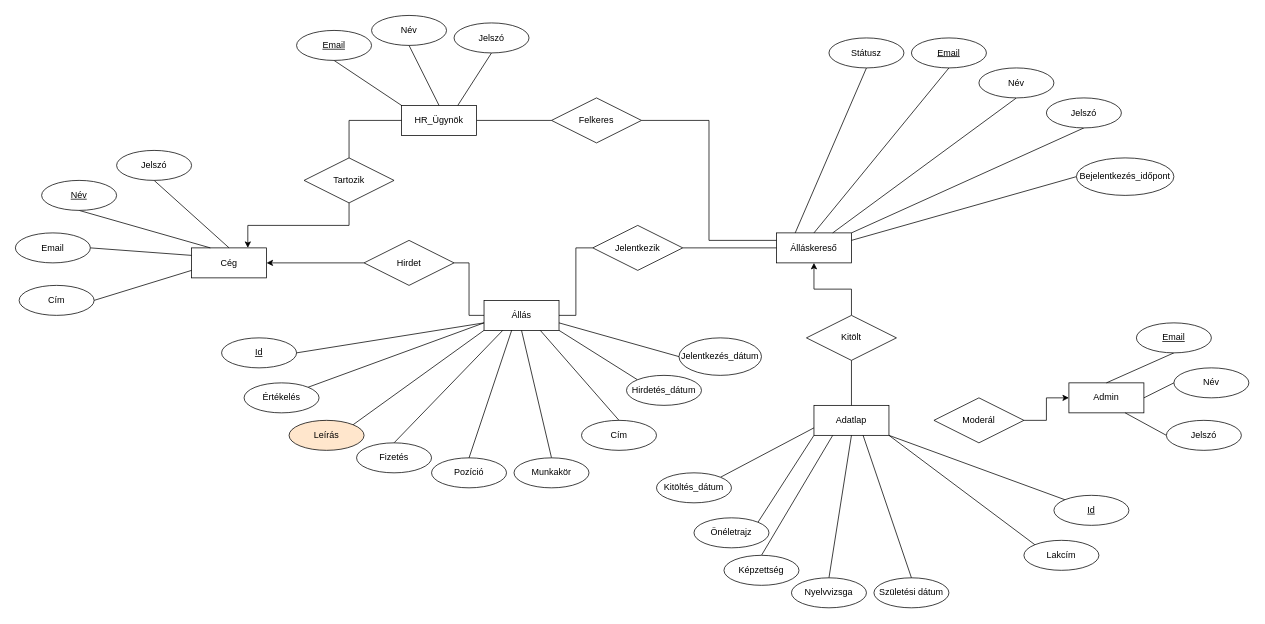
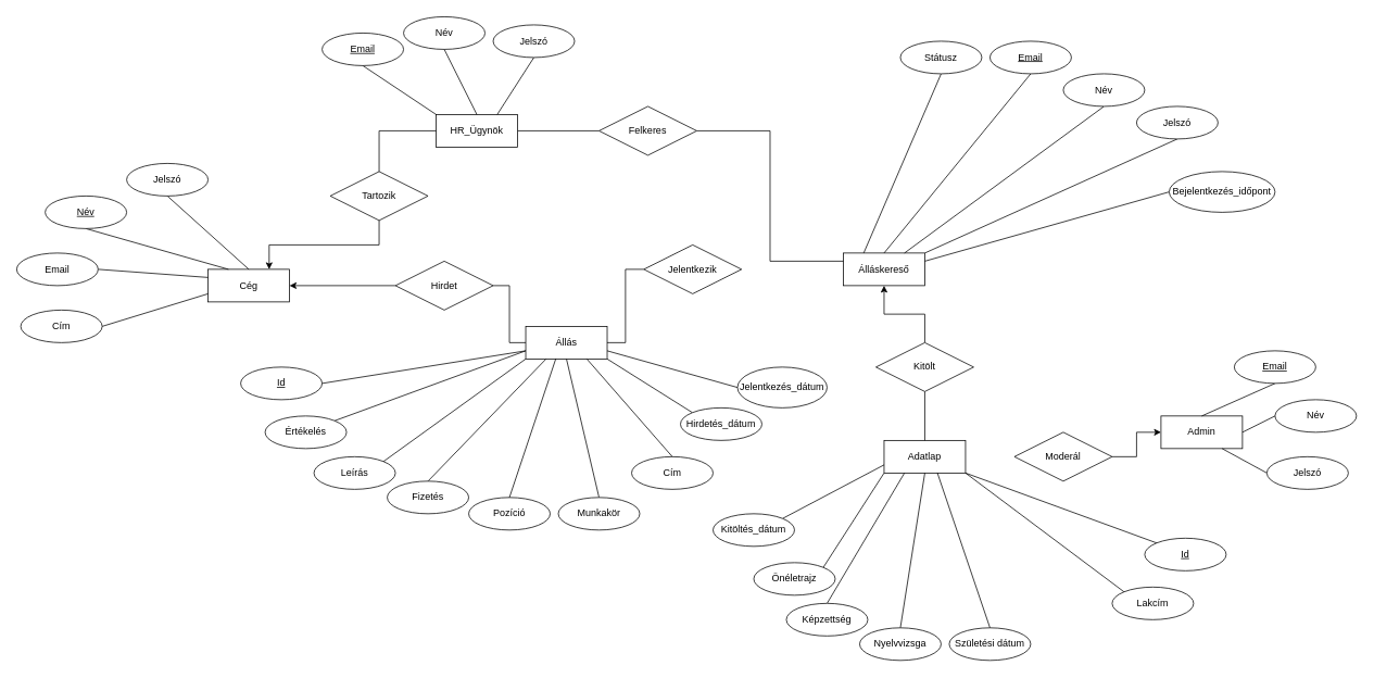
  <mxCell id="0" />
  <mxCell id="1" parent="0" />
  <mxCell id="2" value="Álláskereső" style="whiteSpace=wrap;html=1;align=center;" parent="1" vertex="1"><mxGeometry x="1035" y="310" width="100" height="40" as="geometry" /></mxCell>
  <mxCell id="3" value="Cég" style="whiteSpace=wrap;html=1;align=center;" parent="1" vertex="1"><mxGeometry x="255" y="330" width="100" height="40" as="geometry" /></mxCell>
  <mxCell id="4" value="Állás" style="whiteSpace=wrap;html=1;align=center;" parent="1" vertex="1"><mxGeometry x="645" y="400" width="100" height="40" as="geometry" /></mxCell>
  <mxCell id="5" value="Adatlap" style="whiteSpace=wrap;html=1;align=center;" parent="1" vertex="1"><mxGeometry x="1085" y="540" width="100" height="40" as="geometry" /></mxCell>
  <mxCell id="6" value="Admin" style="whiteSpace=wrap;html=1;align=center;" parent="1" vertex="1"><mxGeometry x="1425" y="510" width="100" height="40" as="geometry" /></mxCell>
  <mxCell id="7" style="edgeStyle=orthogonalEdgeStyle;rounded=0;orthogonalLoop=1;jettySize=auto;html=1;exitX=0.5;exitY=1;exitDx=0;exitDy=0;entryX=0.5;entryY=0;entryDx=0;entryDy=0;endArrow=none;endFill=0;" parent="1" source="9" target="5" edge="1"><mxGeometry relative="1" as="geometry" /></mxCell>
  <mxCell id="8" style="edgeStyle=orthogonalEdgeStyle;rounded=0;orthogonalLoop=1;jettySize=auto;html=1;exitX=0.5;exitY=0;exitDx=0;exitDy=0;entryX=0.5;entryY=1;entryDx=0;entryDy=0;" edge="1" parent="1" source="9" target="2"><mxGeometry relative="1" as="geometry" /></mxCell>
  <mxCell id="9" value="Kitölt" style="shape=rhombus;perimeter=rhombusPerimeter;whiteSpace=wrap;html=1;align=center;" parent="1" vertex="1"><mxGeometry x="1075" y="420" width="120" height="60" as="geometry" /></mxCell>
  <mxCell id="10" style="edgeStyle=orthogonalEdgeStyle;rounded=0;orthogonalLoop=1;jettySize=auto;html=1;exitX=1;exitY=0.5;exitDx=0;exitDy=0;entryX=0;entryY=0.5;entryDx=0;entryDy=0;" parent="1" source="11" target="6" edge="1"><mxGeometry relative="1" as="geometry" /></mxCell>
  <mxCell id="11" value="Moderál" style="shape=rhombus;perimeter=rhombusPerimeter;whiteSpace=wrap;html=1;align=center;" parent="1" vertex="1"><mxGeometry x="1245" y="530" width="120" height="60" as="geometry" /></mxCell>
  <mxCell id="12" style="edgeStyle=orthogonalEdgeStyle;rounded=0;orthogonalLoop=1;jettySize=auto;html=1;exitX=0;exitY=0.5;exitDx=0;exitDy=0;entryX=1;entryY=0.5;entryDx=0;entryDy=0;" parent="1" source="14" target="3" edge="1"><mxGeometry relative="1" as="geometry" /></mxCell>
  <mxCell id="13" style="edgeStyle=orthogonalEdgeStyle;rounded=0;orthogonalLoop=1;jettySize=auto;html=1;exitX=1;exitY=0.5;exitDx=0;exitDy=0;entryX=0;entryY=0.5;entryDx=0;entryDy=0;endArrow=none;endFill=0;" parent="1" source="14" target="4" edge="1"><mxGeometry relative="1" as="geometry" /></mxCell>
  <mxCell id="14" value="Hirdet" style="shape=rhombus;perimeter=rhombusPerimeter;whiteSpace=wrap;html=1;align=center;" parent="1" vertex="1"><mxGeometry x="485" y="320" width="120" height="60" as="geometry" /></mxCell>
  <mxCell id="15" style="edgeStyle=orthogonalEdgeStyle;rounded=0;orthogonalLoop=1;jettySize=auto;html=1;exitX=0;exitY=0.5;exitDx=0;exitDy=0;entryX=1;entryY=0.5;entryDx=0;entryDy=0;endArrow=none;endFill=0;" parent="1" source="17" target="4" edge="1"><mxGeometry relative="1" as="geometry" /></mxCell>
- <mxCell id="16" style="edgeStyle=orthogonalEdgeStyle;rounded=0;orthogonalLoop=1;jettySize=auto;html=1;exitX=1;exitY=0.5;exitDx=0;exitDy=0;entryX=0;entryY=0.5;entryDx=0;entryDy=0;endArrow=none;endFill=0;" parent="1" source="17" target="2" edge="1"><mxGeometry relative="1" as="geometry" /></mxCell>
  <mxCell id="17" value="Jelentkezik" style="shape=rhombus;perimeter=rhombusPerimeter;whiteSpace=wrap;html=1;align=center;" parent="1" vertex="1"><mxGeometry x="790" y="300" width="120" height="60" as="geometry" /></mxCell>
  <mxCell id="18" style="rounded=0;orthogonalLoop=1;jettySize=auto;html=1;exitX=0.5;exitY=1;exitDx=0;exitDy=0;entryX=0.75;entryY=0;entryDx=0;entryDy=0;endArrow=none;endFill=0;" parent="1" source="19" target="2" edge="1"><mxGeometry relative="1" as="geometry" /></mxCell>
  <mxCell id="19" value="Név" style="ellipse;whiteSpace=wrap;html=1;align=center;" parent="1" vertex="1"><mxGeometry x="1305" y="90" width="100" height="40" as="geometry" /></mxCell>
  <mxCell id="20" style="rounded=0;orthogonalLoop=1;jettySize=auto;html=1;exitX=0.5;exitY=1;exitDx=0;exitDy=0;entryX=0.5;entryY=0;entryDx=0;entryDy=0;endArrow=none;endFill=0;" parent="1" source="21" target="2" edge="1"><mxGeometry relative="1" as="geometry" /></mxCell>
  <mxCell id="21" value="&lt;u&gt;Email&lt;/u&gt;" style="ellipse;whiteSpace=wrap;html=1;align=center;" parent="1" vertex="1"><mxGeometry x="1215" y="50" width="100" height="40" as="geometry" /></mxCell>
  <mxCell id="22" style="rounded=0;orthogonalLoop=1;jettySize=auto;html=1;exitX=0.5;exitY=1;exitDx=0;exitDy=0;entryX=1;entryY=0;entryDx=0;entryDy=0;endArrow=none;endFill=0;" parent="1" source="23" target="2" edge="1"><mxGeometry relative="1" as="geometry" /></mxCell>
  <mxCell id="23" value="Jelszó" style="ellipse;whiteSpace=wrap;html=1;align=center;" parent="1" vertex="1"><mxGeometry x="1395" y="130" width="100" height="40" as="geometry" /></mxCell>
  <mxCell id="24" style="rounded=0;orthogonalLoop=1;jettySize=auto;html=1;exitX=0;exitY=0;exitDx=0;exitDy=0;entryX=1;entryY=1;entryDx=0;entryDy=0;endArrow=none;endFill=0;" parent="1" source="25" target="5" edge="1"><mxGeometry relative="1" as="geometry" /></mxCell>
  <mxCell id="25" value="Lakcím" style="ellipse;whiteSpace=wrap;html=1;align=center;" parent="1" vertex="1"><mxGeometry x="1365" y="720" width="100" height="40" as="geometry" /></mxCell>
  <mxCell id="26" style="rounded=0;orthogonalLoop=1;jettySize=auto;html=1;exitX=0.5;exitY=1;exitDx=0;exitDy=0;entryX=0.25;entryY=0;entryDx=0;entryDy=0;endArrow=none;endFill=0;" parent="1" source="27" target="3" edge="1"><mxGeometry relative="1" as="geometry" /></mxCell>
  <mxCell id="27" value="&lt;u&gt;Név&lt;/u&gt;" style="ellipse;whiteSpace=wrap;html=1;align=center;" parent="1" vertex="1"><mxGeometry x="55" y="240" width="100" height="40" as="geometry" /></mxCell>
  <mxCell id="28" style="rounded=0;orthogonalLoop=1;jettySize=auto;html=1;exitX=1;exitY=0.5;exitDx=0;exitDy=0;entryX=0;entryY=0.25;entryDx=0;entryDy=0;endArrow=none;endFill=0;" parent="1" source="29" target="3" edge="1"><mxGeometry relative="1" as="geometry" /></mxCell>
  <mxCell id="29" value="Email" style="ellipse;whiteSpace=wrap;html=1;align=center;" parent="1" vertex="1"><mxGeometry x="20" y="310" width="100" height="40" as="geometry" /></mxCell>
  <mxCell id="30" style="rounded=0;orthogonalLoop=1;jettySize=auto;html=1;exitX=0.5;exitY=1;exitDx=0;exitDy=0;entryX=0.5;entryY=0;entryDx=0;entryDy=0;endArrow=none;endFill=0;" parent="1" source="31" target="3" edge="1"><mxGeometry relative="1" as="geometry" /></mxCell>
  <mxCell id="31" value="Jelszó" style="ellipse;whiteSpace=wrap;html=1;align=center;" parent="1" vertex="1"><mxGeometry x="155" y="200" width="100" height="40" as="geometry" /></mxCell>
  <mxCell id="32" style="rounded=0;orthogonalLoop=1;jettySize=auto;html=1;exitX=0.5;exitY=0;exitDx=0;exitDy=0;entryX=0.25;entryY=1;entryDx=0;entryDy=0;endArrow=none;endFill=0;" parent="1" source="33" target="5" edge="1"><mxGeometry relative="1" as="geometry" /></mxCell>
  <mxCell id="33" value="Képzettség" style="ellipse;whiteSpace=wrap;html=1;align=center;" parent="1" vertex="1"><mxGeometry x="965" y="740" width="100" height="40" as="geometry" /></mxCell>
  <mxCell id="34" style="rounded=0;orthogonalLoop=1;jettySize=auto;html=1;exitX=0.5;exitY=0;exitDx=0;exitDy=0;entryX=0.5;entryY=1;entryDx=0;entryDy=0;endArrow=none;endFill=0;" parent="1" source="35" target="4" edge="1"><mxGeometry relative="1" as="geometry" /></mxCell>
  <mxCell id="35" value="Munkakör" style="ellipse;whiteSpace=wrap;html=1;align=center;" parent="1" vertex="1"><mxGeometry x="685" y="610" width="100" height="40" as="geometry" /></mxCell>
  <mxCell id="36" style="rounded=0;orthogonalLoop=1;jettySize=auto;html=1;exitX=0.5;exitY=0;exitDx=0;exitDy=0;entryX=0.25;entryY=1;entryDx=0;entryDy=0;endArrow=none;endFill=0;" parent="1" source="37" target="4" edge="1"><mxGeometry relative="1" as="geometry" /></mxCell>
  <mxCell id="37" value="Fizetés" style="ellipse;whiteSpace=wrap;html=1;align=center;" parent="1" vertex="1"><mxGeometry x="475" y="590" width="100" height="40" as="geometry" /></mxCell>
  <mxCell id="38" style="rounded=0;orthogonalLoop=1;jettySize=auto;html=1;exitX=0;exitY=0.5;exitDx=0;exitDy=0;entryX=1;entryY=0.5;entryDx=0;entryDy=0;endArrow=none;endFill=0;" parent="1" source="39" target="6" edge="1"><mxGeometry relative="1" as="geometry" /></mxCell>
  <mxCell id="39" value="Név" style="ellipse;whiteSpace=wrap;html=1;align=center;" parent="1" vertex="1"><mxGeometry x="1565" y="490" width="100" height="40" as="geometry" /></mxCell>
  <mxCell id="40" style="rounded=0;orthogonalLoop=1;jettySize=auto;html=1;exitX=0.5;exitY=1;exitDx=0;exitDy=0;entryX=0.5;entryY=0;entryDx=0;entryDy=0;endArrow=none;endFill=0;" parent="1" source="41" target="6" edge="1"><mxGeometry relative="1" as="geometry" /></mxCell>
  <mxCell id="41" value="&lt;u&gt;Email&lt;/u&gt;" style="ellipse;whiteSpace=wrap;html=1;align=center;" parent="1" vertex="1"><mxGeometry x="1515" y="430" width="100" height="40" as="geometry" /></mxCell>
  <mxCell id="42" style="rounded=0;orthogonalLoop=1;jettySize=auto;html=1;exitX=0;exitY=0.5;exitDx=0;exitDy=0;entryX=0.75;entryY=1;entryDx=0;entryDy=0;endArrow=none;endFill=0;" parent="1" source="43" target="6" edge="1"><mxGeometry relative="1" as="geometry" /></mxCell>
  <mxCell id="43" value="Jelszó" style="ellipse;whiteSpace=wrap;html=1;align=center;" parent="1" vertex="1"><mxGeometry x="1555" y="560" width="100" height="40" as="geometry" /></mxCell>
  <mxCell id="44" style="rounded=0;orthogonalLoop=1;jettySize=auto;html=1;exitX=0;exitY=0.5;exitDx=0;exitDy=0;entryX=1;entryY=0.25;entryDx=0;entryDy=0;endArrow=none;endFill=0;" parent="1" source="45" target="2" edge="1"><mxGeometry relative="1" as="geometry" /></mxCell>
  <mxCell id="45" value="Bejelentkezés_időpont" style="ellipse;whiteSpace=wrap;html=1;align=center;" parent="1" vertex="1"><mxGeometry x="1435" y="210" width="130" height="50" as="geometry" /></mxCell>
  <mxCell id="46" style="rounded=0;orthogonalLoop=1;jettySize=auto;html=1;exitX=0.5;exitY=1;exitDx=0;exitDy=0;entryX=0.25;entryY=0;entryDx=0;entryDy=0;endArrow=none;endFill=0;" parent="1" source="47" target="2" edge="1"><mxGeometry relative="1" as="geometry" /></mxCell>
  <mxCell id="47" value="Státusz" style="ellipse;whiteSpace=wrap;html=1;align=center;" parent="1" vertex="1"><mxGeometry x="1105" y="50" width="100" height="40" as="geometry" /></mxCell>
  <mxCell id="48" style="rounded=0;orthogonalLoop=1;jettySize=auto;html=1;exitX=0.5;exitY=0;exitDx=0;exitDy=0;entryX=0.75;entryY=1;entryDx=0;entryDy=0;endArrow=none;endFill=0;" parent="1" source="49" target="4" edge="1"><mxGeometry relative="1" as="geometry" /></mxCell>
  <mxCell id="49" value="Cím" style="ellipse;whiteSpace=wrap;html=1;align=center;" parent="1" vertex="1"><mxGeometry x="775" y="560" width="100" height="40" as="geometry" /></mxCell>
  <mxCell id="50" style="rounded=0;orthogonalLoop=1;jettySize=auto;html=1;exitX=1;exitY=0;exitDx=0;exitDy=0;entryX=0;entryY=1;entryDx=0;entryDy=0;endArrow=none;endFill=0;" parent="1" source="51" target="4" edge="1"><mxGeometry relative="1" as="geometry" /></mxCell>
- <mxCell id="51" value="Leírás" style="ellipse;whiteSpace=wrap;html=1;align=center;fillColor=#ffe6cc;" parent="1" vertex="1"><mxGeometry x="385" y="560" width="100" height="40" as="geometry" /></mxCell>
+ <mxCell id="51" value="Leírás" style="ellipse;whiteSpace=wrap;html=1;align=center;" parent="1" vertex="1"><mxGeometry x="385" y="560" width="100" height="40" as="geometry" /></mxCell>
  <mxCell id="52" style="rounded=0;orthogonalLoop=1;jettySize=auto;html=1;exitX=1;exitY=0;exitDx=0;exitDy=0;entryX=0;entryY=1;entryDx=0;entryDy=0;endArrow=none;endFill=0;" parent="1" source="53" target="5" edge="1"><mxGeometry relative="1" as="geometry" /></mxCell>
  <mxCell id="53" value="Önéletrajz" style="ellipse;whiteSpace=wrap;html=1;align=center;" parent="1" vertex="1"><mxGeometry x="925" y="690" width="100" height="40" as="geometry" /></mxCell>
  <mxCell id="54" style="edgeStyle=orthogonalEdgeStyle;rounded=0;orthogonalLoop=1;jettySize=auto;html=1;exitX=1;exitY=0.5;exitDx=0;exitDy=0;entryX=0;entryY=0.5;entryDx=0;entryDy=0;endArrow=none;endFill=0;" parent="1" source="55" target="60" edge="1"><mxGeometry relative="1" as="geometry" /></mxCell>
  <mxCell id="55" value="HR_Ügynök" style="whiteSpace=wrap;html=1;align=center;" parent="1" vertex="1"><mxGeometry x="535" y="140" width="100" height="40" as="geometry" /></mxCell>
  <mxCell id="56" style="edgeStyle=orthogonalEdgeStyle;rounded=0;orthogonalLoop=1;jettySize=auto;html=1;exitX=0.5;exitY=1;exitDx=0;exitDy=0;entryX=0.75;entryY=0;entryDx=0;entryDy=0;" parent="1" source="58" target="3" edge="1"><mxGeometry relative="1" as="geometry" /></mxCell>
  <mxCell id="57" style="edgeStyle=orthogonalEdgeStyle;rounded=0;orthogonalLoop=1;jettySize=auto;html=1;exitX=0.5;exitY=0;exitDx=0;exitDy=0;entryX=0;entryY=0.5;entryDx=0;entryDy=0;endArrow=none;endFill=0;" parent="1" source="58" target="55" edge="1"><mxGeometry relative="1" as="geometry" /></mxCell>
  <mxCell id="58" value="Tartozik" style="shape=rhombus;perimeter=rhombusPerimeter;whiteSpace=wrap;html=1;align=center;" parent="1" vertex="1"><mxGeometry x="405" y="210" width="120" height="60" as="geometry" /></mxCell>
  <mxCell id="59" style="edgeStyle=orthogonalEdgeStyle;rounded=0;orthogonalLoop=1;jettySize=auto;html=1;exitX=1;exitY=0.5;exitDx=0;exitDy=0;entryX=0;entryY=0.25;entryDx=0;entryDy=0;endArrow=none;endFill=0;" parent="1" source="60" target="2" edge="1"><mxGeometry relative="1" as="geometry" /></mxCell>
  <mxCell id="60" value="Felkeres" style="shape=rhombus;perimeter=rhombusPerimeter;whiteSpace=wrap;html=1;align=center;" parent="1" vertex="1"><mxGeometry x="735" y="130" width="120" height="60" as="geometry" /></mxCell>
  <mxCell id="61" style="rounded=0;orthogonalLoop=1;jettySize=auto;html=1;exitX=0.5;exitY=0;exitDx=0;exitDy=0;entryX=0.5;entryY=1;entryDx=0;entryDy=0;endArrow=none;endFill=0;" parent="1" source="62" target="5" edge="1"><mxGeometry relative="1" as="geometry" /></mxCell>
  <mxCell id="62" value="Nyelvvizsga" style="ellipse;whiteSpace=wrap;html=1;align=center;" parent="1" vertex="1"><mxGeometry x="1055" y="770" width="100" height="40" as="geometry" /></mxCell>
  <mxCell id="63" style="rounded=0;orthogonalLoop=1;jettySize=auto;html=1;exitX=0.5;exitY=1;exitDx=0;exitDy=0;entryX=0;entryY=0;entryDx=0;entryDy=0;endArrow=none;endFill=0;" parent="1" source="64" target="55" edge="1"><mxGeometry relative="1" as="geometry" /></mxCell>
  <mxCell id="64" value="&lt;u&gt;Email&lt;/u&gt;" style="ellipse;whiteSpace=wrap;html=1;align=center;" parent="1" vertex="1"><mxGeometry x="395" y="40" width="100" height="40" as="geometry" /></mxCell>
  <mxCell id="65" style="rounded=0;orthogonalLoop=1;jettySize=auto;html=1;exitX=0.5;exitY=1;exitDx=0;exitDy=0;entryX=0.5;entryY=0;entryDx=0;entryDy=0;endArrow=none;endFill=0;" parent="1" source="66" target="55" edge="1"><mxGeometry relative="1" as="geometry" /></mxCell>
  <mxCell id="66" value="Név" style="ellipse;whiteSpace=wrap;html=1;align=center;" parent="1" vertex="1"><mxGeometry x="495" y="20" width="100" height="40" as="geometry" /></mxCell>
  <mxCell id="67" style="rounded=0;orthogonalLoop=1;jettySize=auto;html=1;exitX=0.5;exitY=1;exitDx=0;exitDy=0;entryX=0.75;entryY=0;entryDx=0;entryDy=0;endArrow=none;endFill=0;" parent="1" source="68" target="55" edge="1"><mxGeometry relative="1" as="geometry" /></mxCell>
  <mxCell id="68" value="Jelszó" style="ellipse;whiteSpace=wrap;html=1;align=center;" parent="1" vertex="1"><mxGeometry x="605" y="30" width="100" height="40" as="geometry" /></mxCell>
  <mxCell id="69" style="rounded=0;orthogonalLoop=1;jettySize=auto;html=1;exitX=1;exitY=0.5;exitDx=0;exitDy=0;entryX=0;entryY=0.75;entryDx=0;entryDy=0;endArrow=none;endFill=0;" parent="1" source="70" target="4" edge="1"><mxGeometry relative="1" as="geometry" /></mxCell>
  <mxCell id="70" value="&lt;u&gt;Id&lt;/u&gt;" style="ellipse;whiteSpace=wrap;html=1;align=center;" parent="1" vertex="1"><mxGeometry x="295" y="450" width="100" height="40" as="geometry" /></mxCell>
  <mxCell id="71" style="rounded=0;orthogonalLoop=1;jettySize=auto;html=1;exitX=0;exitY=0;exitDx=0;exitDy=0;entryX=1;entryY=1;entryDx=0;entryDy=0;endArrow=none;endFill=0;" parent="1" source="72" target="5" edge="1"><mxGeometry relative="1" as="geometry" /></mxCell>
  <mxCell id="72" value="&lt;u&gt;Id&lt;/u&gt;" style="ellipse;whiteSpace=wrap;html=1;align=center;" parent="1" vertex="1"><mxGeometry x="1405" y="660" width="100" height="40" as="geometry" /></mxCell>
  <mxCell id="73" style="rounded=0;orthogonalLoop=1;jettySize=auto;html=1;exitX=1;exitY=0;exitDx=0;exitDy=0;entryX=0;entryY=0.75;entryDx=0;entryDy=0;endArrow=none;endFill=0;" parent="1" source="74" target="4" edge="1"><mxGeometry relative="1" as="geometry" /></mxCell>
  <mxCell id="74" value="Értékelés" style="ellipse;whiteSpace=wrap;html=1;align=center;" parent="1" vertex="1"><mxGeometry x="325" y="510" width="100" height="40" as="geometry" /></mxCell>
  <mxCell id="75" style="rounded=0;orthogonalLoop=1;jettySize=auto;html=1;exitX=0;exitY=0;exitDx=0;exitDy=0;entryX=1;entryY=1;entryDx=0;entryDy=0;endArrow=none;endFill=0;" parent="1" source="76" target="4" edge="1"><mxGeometry relative="1" as="geometry" /></mxCell>
  <mxCell id="76" value="Hirdetés_dátum" style="ellipse;whiteSpace=wrap;html=1;align=center;" parent="1" vertex="1"><mxGeometry x="835" y="500" width="100" height="40" as="geometry" /></mxCell>
  <mxCell id="77" style="rounded=0;orthogonalLoop=1;jettySize=auto;html=1;exitX=0;exitY=0.5;exitDx=0;exitDy=0;entryX=1;entryY=0.75;entryDx=0;entryDy=0;endArrow=none;endFill=0;" parent="1" source="78" target="4" edge="1"><mxGeometry relative="1" as="geometry" /></mxCell>
  <mxCell id="78" value="Jelentkezés_dátum" style="ellipse;whiteSpace=wrap;html=1;align=center;" parent="1" vertex="1"><mxGeometry x="905" y="450" width="110" height="50" as="geometry" /></mxCell>
  <mxCell id="79" style="rounded=0;orthogonalLoop=1;jettySize=auto;html=1;exitX=1;exitY=0.5;exitDx=0;exitDy=0;entryX=0;entryY=0.75;entryDx=0;entryDy=0;endArrow=none;endFill=0;" parent="1" source="80" target="3" edge="1"><mxGeometry relative="1" as="geometry" /></mxCell>
  <mxCell id="80" value="Cím" style="ellipse;whiteSpace=wrap;html=1;align=center;" parent="1" vertex="1"><mxGeometry x="25" y="380" width="100" height="40" as="geometry" /></mxCell>
  <mxCell id="81" value="Születési dátum" style="ellipse;whiteSpace=wrap;html=1;align=center;" parent="1" vertex="1"><mxGeometry x="1165" y="770" width="100" height="40" as="geometry" /></mxCell>
  <mxCell id="82" style="rounded=0;orthogonalLoop=1;jettySize=auto;html=1;exitX=0.5;exitY=0;exitDx=0;exitDy=0;entryX=0.654;entryY=0.992;entryDx=0;entryDy=0;entryPerimeter=0;endArrow=none;endFill=0;" parent="1" source="81" target="5" edge="1"><mxGeometry relative="1" as="geometry" /></mxCell>
  <mxCell id="83" style="rounded=0;orthogonalLoop=1;jettySize=auto;html=1;exitX=1;exitY=0;exitDx=0;exitDy=0;entryX=0;entryY=0.75;entryDx=0;entryDy=0;endArrow=none;endFill=0;" parent="1" source="84" target="5" edge="1"><mxGeometry relative="1" as="geometry" /></mxCell>
  <mxCell id="84" value="Kitöltés_dátum" style="ellipse;whiteSpace=wrap;html=1;align=center;" parent="1" vertex="1"><mxGeometry x="875" y="630" width="100" height="40" as="geometry" /></mxCell>
  <mxCell id="85" value="Pozíció" style="ellipse;whiteSpace=wrap;html=1;align=center;" parent="1" vertex="1"><mxGeometry x="575" y="610" width="100" height="40" as="geometry" /></mxCell>
  <mxCell id="86" style="rounded=0;orthogonalLoop=1;jettySize=auto;html=1;exitX=0.5;exitY=0;exitDx=0;exitDy=0;entryX=0.37;entryY=0.988;entryDx=0;entryDy=0;entryPerimeter=0;endArrow=none;endFill=0;" parent="1" source="85" target="4" edge="1"><mxGeometry relative="1" as="geometry" /></mxCell>
